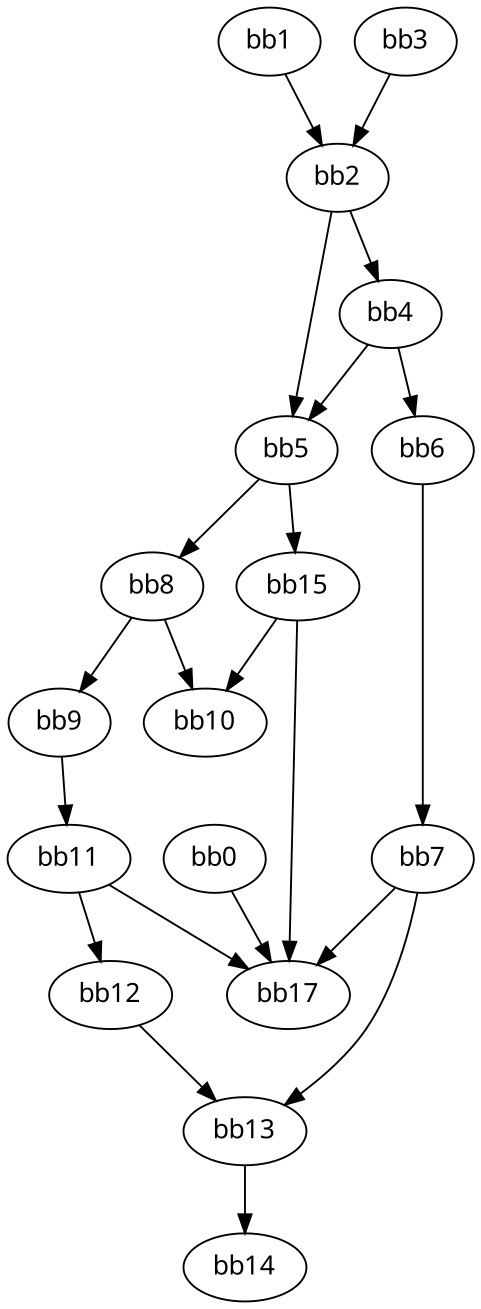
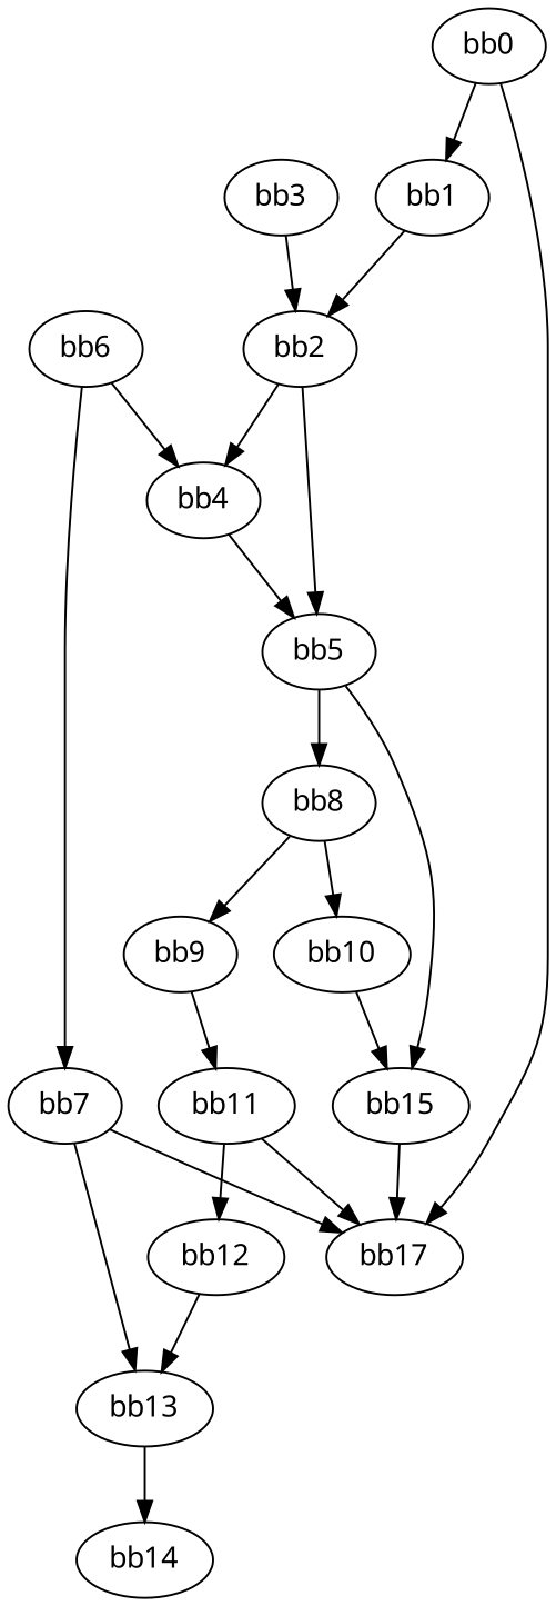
  digraph {
    fontname="Noto Sans"
    node [fontname="Noto Sans"]
    edge [fontname="Noto Sans"]
    n1 [label="bb0\l"]
    n2 [label="bb1\l"]
    n3 [label="bb17\l"]
    n4 [label="bb2\l"]
    n5 [label="bb4\l"]
    n6 [label="bb5\l"]
    n7 [label="bb3\l"]
    n8 [label="bb6\l"]
    n9 [label="bb8\l"]
    n10 [label="bb15\l"]
    n11 [label="bb7\l"]
    n12 [label="bb9\l"]
    n13 [label="bb10\l"]
    n14 [label="bb13\l"]
    n15 [label="bb14\l"]
    n16 [label="bb11\l"]
    n17 [label="bb12\l"]
+   n1 -> n2
    n1 -> n3
    n2 -> n4
    n4 -> n5
    n4 -> n6
    n5 -> n6
-   n5 -> n8
+   n8 -> n5
    n6 -> n9
    n6 -> n10
    n7 -> n4
    n8 -> n11
    n9 -> n12
    n9 -> n13
    n10 -> n3
    n11 -> n3
    n11 -> n14
    n12 -> n16
-   n10 -> n13
+   n13 -> n10
    n14 -> n15
    n16 -> n3
    n16 -> n17
    n17 -> n14
  }
